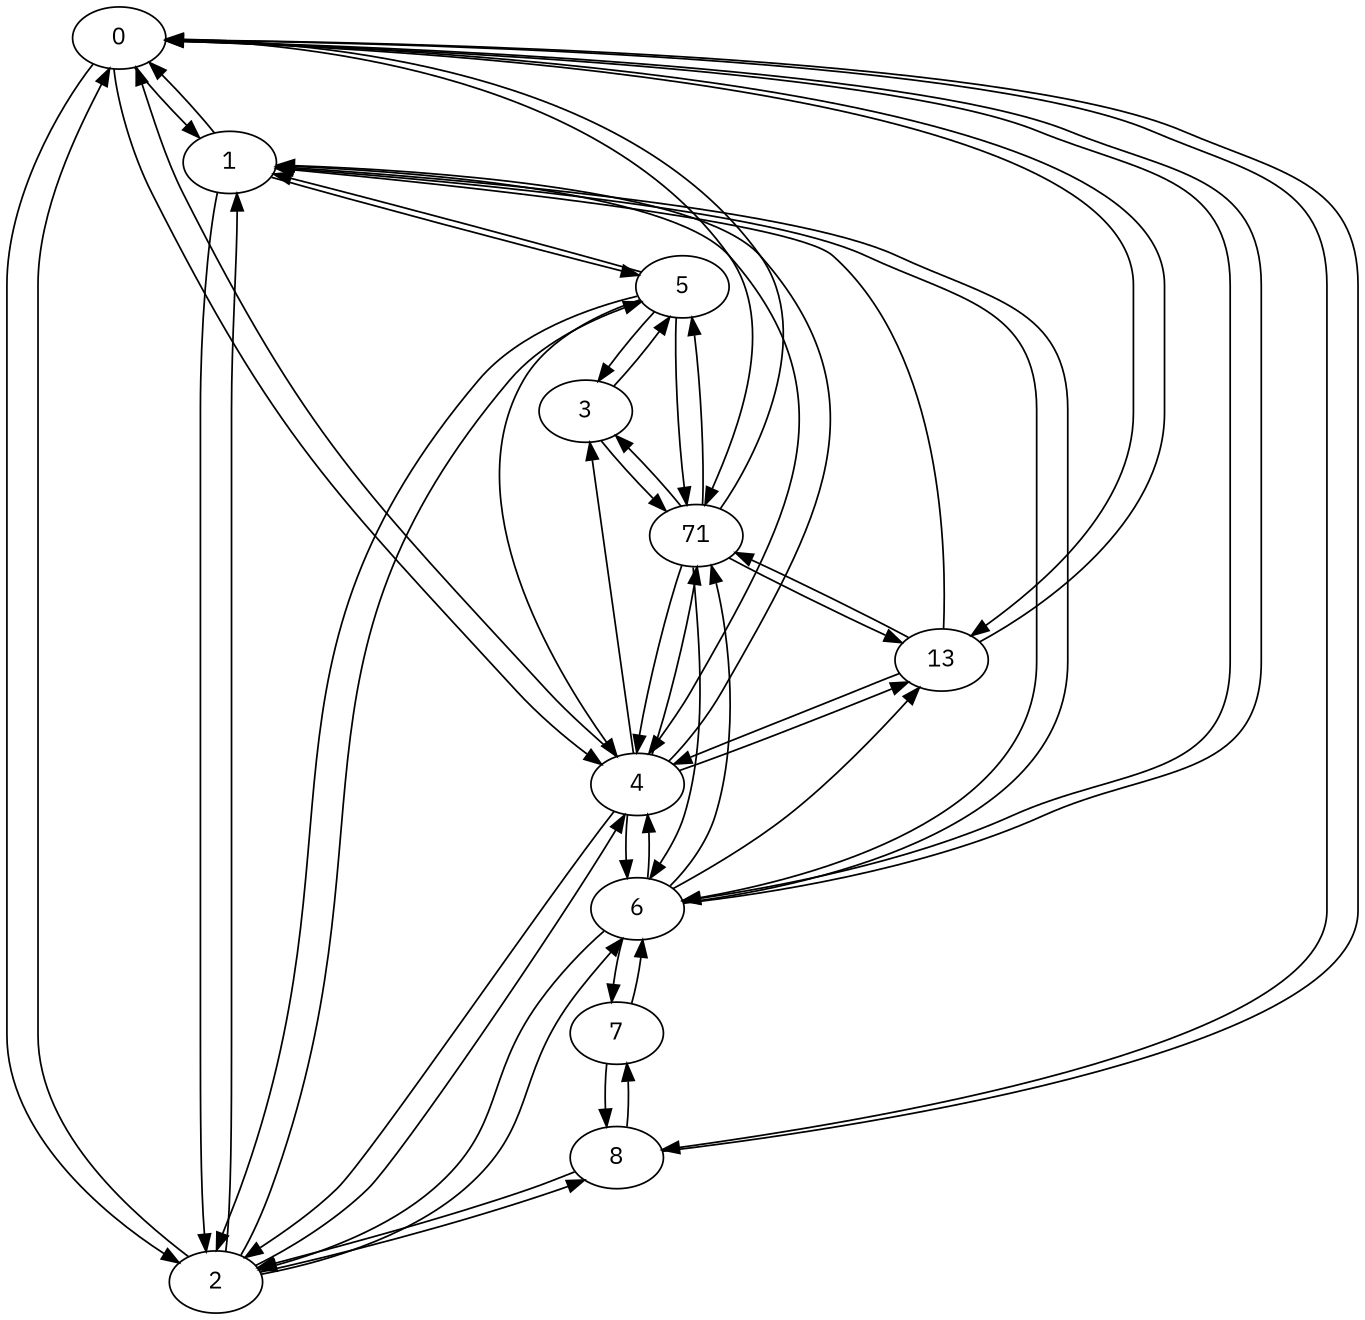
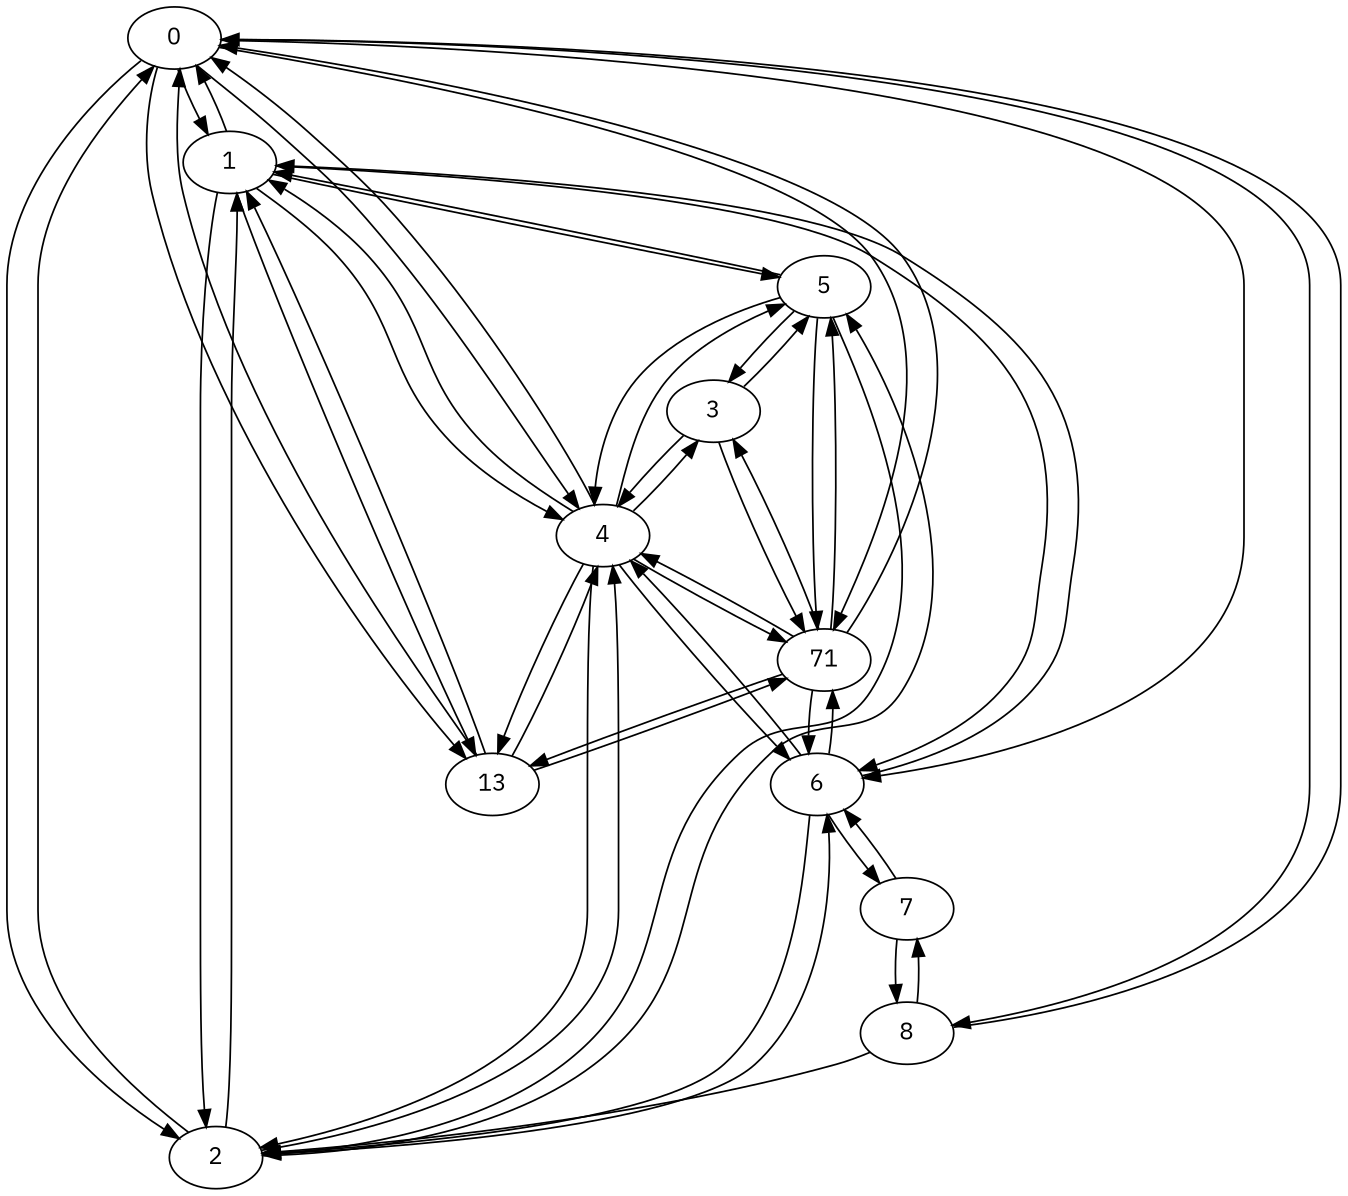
  digraph {
    fontname="IBM Plex Sans"
    node [fontname="IBM Plex Sans"]
    edge [fontname="IBM Plex Sans" weight=1]
    0
    1
    2
    4
    6
    8
    n7 [label=13]
    n8 [label=71]
    5
    3
    7
    0 -> 1
    0 -> 2 [weight=5]
    0 -> 4 [weight=3]
    0 -> 6 [weight=2]
    0 -> 8
    0 -> n7 [weight=2]
    0 -> n8
    1 -> 0
    1 -> 2 [weight=14]
    1 -> 4 [weight=3]
    1 -> 6 [weight=5]
-   6 -> n7
+   1 -> n7
    1 -> 5 [weight=3]
    2 -> 0 [weight=5]
    2 -> 1 [weight=14]
    2 -> 4 [weight=2]
    2 -> 6 [weight=5]
-   2 -> 8 [weight=5]
    2 -> 5
    4 -> 0 [weight=3]
    4 -> 1 [weight=3]
    4 -> 2 [weight=2]
    4 -> 6 [weight=4]
    4 -> n7 [weight=3]
    4 -> n8 [weight=3]
+   4 -> 5
    4 -> 3
-   6 -> 0 [weight=2]
    6 -> 1 [weight=5]
    6 -> 2 [weight=5]
    6 -> 4 [weight=4]
    6 -> n8
    6 -> 7 [weight=2]
    8 -> 0
    8 -> 2 [weight=5]
    8 -> 7 [weight=14]
    n7 -> 0 [weight=2]
    n7 -> 1
    n7 -> 4 [weight=3]
    n7 -> n8 [weight=3]
    n8 -> 0
    n8 -> 4 [weight=3]
    n8 -> 6
    n8 -> n7 [weight=3]
    n8 -> 5 [weight=10]
    n8 -> 3
    5 -> 1 [weight=3]
    5 -> 2
    5 -> 4
    5 -> n8 [weight=10]
    5 -> 3 [weight=5]
+   3 -> 4
    3 -> n8
    3 -> 5 [weight=5]
    7 -> 6 [weight=2]
    7 -> 8 [weight=14]
  }
